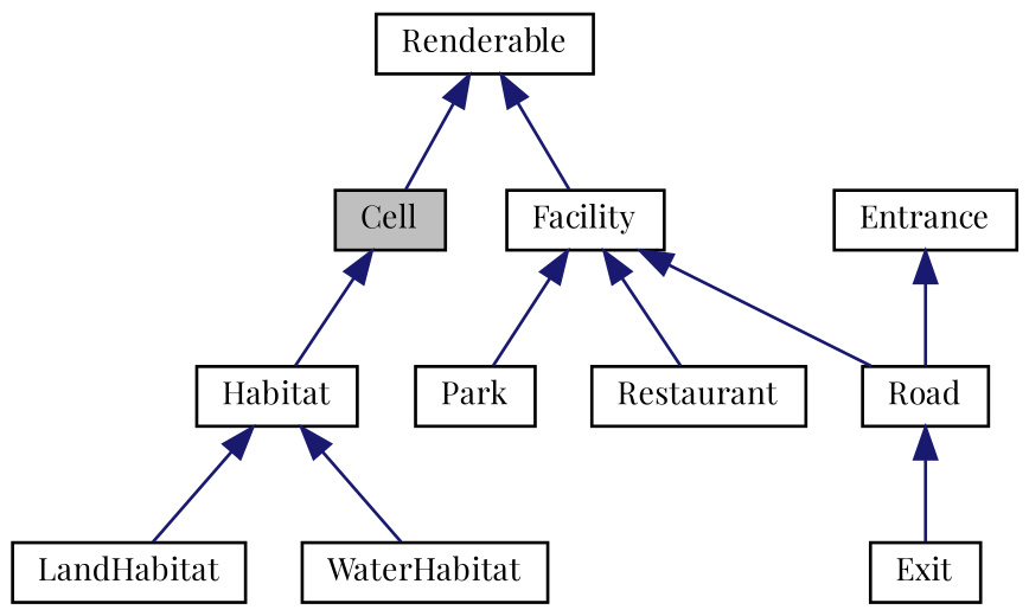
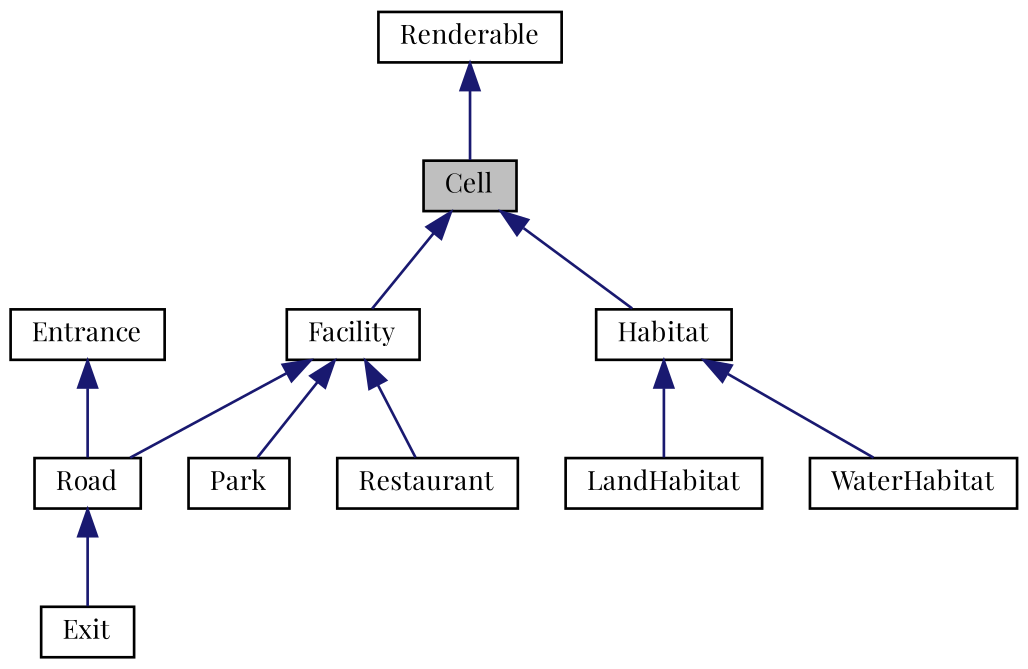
  digraph {
    fontname="Playfair Display"
    node [color=black fillcolor=white fontname="Playfair Display" fontsize=10 shape=record style=filled]
    edge [color=midnightblue dir=back fontname="Playfair Display" fontsize=10 labelfontname=Helvetica labelfontsize=10 style=solid]
    n1 [fillcolor=grey75 fontcolor=black height=0.2 label=Cell width=0.4]
    n2 [height=0.2 label=Facility width=0.4]
    n3 [height=0.2 label=Habitat width=0.4]
    n4 [height=0.2 label=Park width=0.4]
    n5 [height=0.2 label=Restaurant width=0.4]
    n6 [height=0.2 label=Road width=0.4]
    n7 [height=0.2 label=LandHabitat width=0.4]
    n8 [height=0.2 label=WaterHabitat width=0.4]
    n9 [height=0.2 label=Renderable width=0.4]
    n10 [height=0.2 label=Exit width=0.4]
    n11 [height=0.2 label=Entrance width=0.4]
-   n9 -> n2
+   n1 -> n2
    n1 -> n3
    n2 -> n4
    n2 -> n5
    n2 -> n6
    n3 -> n7
    n3 -> n8
    n6 -> n10
    n9 -> n1
    n11 -> n6
  }
